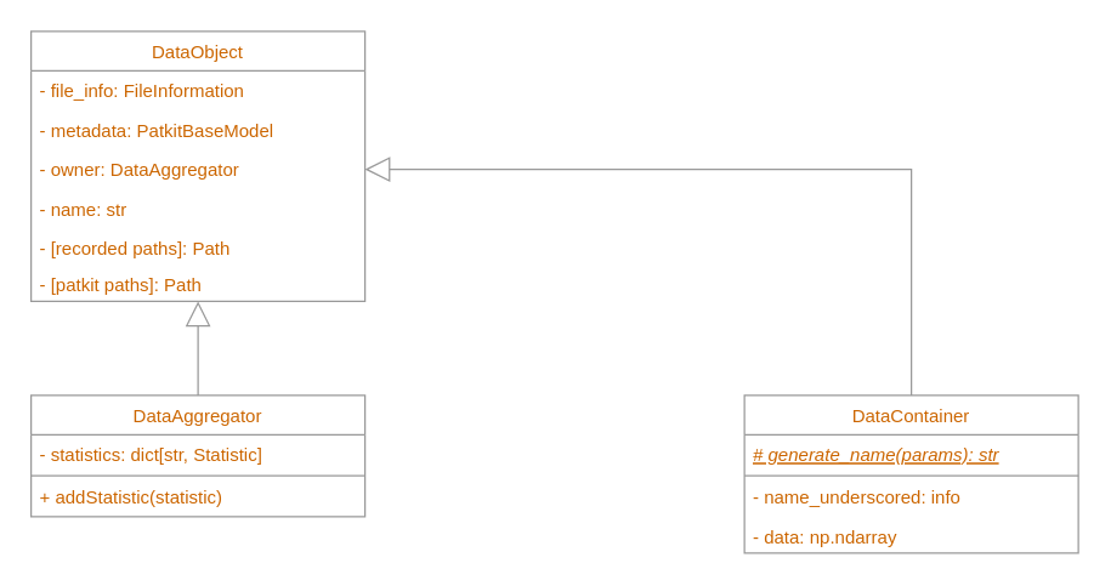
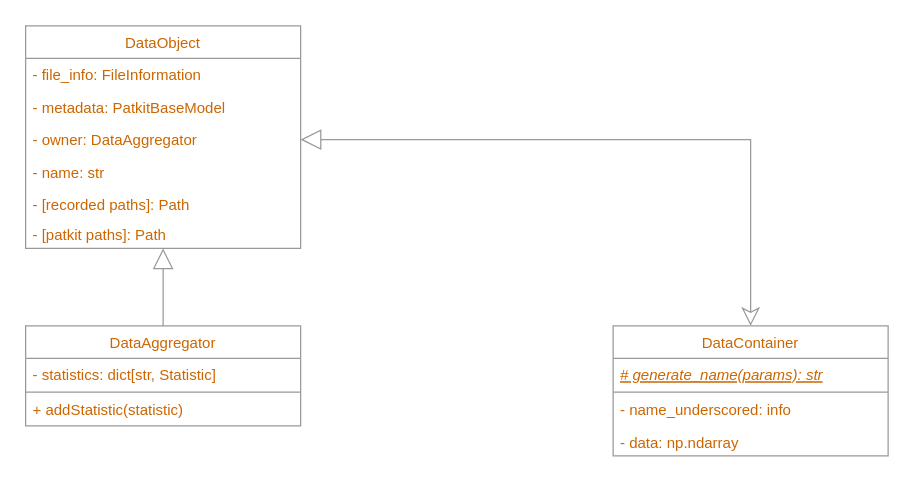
  <mxCell id="0" />
  <mxCell id="1" parent="0" />
  <mxCell id="2" value="DataObject" style="swimlane;fontStyle=0;childLayout=stackLayout;horizontal=1;startSize=26;fillColor=none;horizontalStack=0;resizeParent=1;resizeParentMax=0;resizeLast=0;collapsible=1;marginBottom=0;labelBorderColor=none;fontColor=#CC6600;strokeColor=#999999;" parent="1" vertex="1"><mxGeometry x="20" y="20" width="220" height="178" as="geometry" /></mxCell>
  <mxCell id="3" value="- file_info: FileInformation" style="text;strokeColor=none;fillColor=none;align=left;verticalAlign=top;spacingLeft=4;spacingRight=4;overflow=hidden;rotatable=0;points=[[0,0.5],[1,0.5]];portConstraint=eastwest;labelBorderColor=none;fontColor=#CC6600;" vertex="1" parent="2"><mxGeometry y="26" width="220" height="26" as="geometry" /></mxCell>
  <mxCell id="4" value="- metadata: PatkitBaseModel" style="text;strokeColor=none;fillColor=none;align=left;verticalAlign=top;spacingLeft=4;spacingRight=4;overflow=hidden;rotatable=0;points=[[0,0.5],[1,0.5]];portConstraint=eastwest;labelBorderColor=none;fontColor=#CC6600;" vertex="1" parent="2"><mxGeometry y="52" width="220" height="26" as="geometry" /></mxCell>
  <mxCell id="5" value="- owner: DataAggregator" style="text;strokeColor=none;fillColor=none;align=left;verticalAlign=top;spacingLeft=4;spacingRight=4;overflow=hidden;rotatable=0;points=[[0,0.5],[1,0.5]];portConstraint=eastwest;labelBorderColor=none;fontColor=#CC6600;" parent="2" vertex="1"><mxGeometry y="78" width="220" height="26" as="geometry" /></mxCell>
  <mxCell id="6" value="- name: str" style="text;strokeColor=none;fillColor=none;align=left;verticalAlign=top;spacingLeft=4;spacingRight=4;overflow=hidden;rotatable=0;points=[[0,0.5],[1,0.5]];portConstraint=eastwest;labelBorderColor=none;fontColor=#CC6600;" parent="2" vertex="1"><mxGeometry y="104" width="220" height="26" as="geometry" /></mxCell>
  <mxCell id="7" value="- [recorded paths]: Path" style="text;strokeColor=none;fillColor=none;align=left;verticalAlign=top;spacingLeft=4;spacingRight=4;overflow=hidden;rotatable=0;points=[[0,0.5],[1,0.5]];portConstraint=eastwest;labelBorderColor=none;fontColor=#CC6600;" parent="2" vertex="1"><mxGeometry y="130" width="220" height="24" as="geometry" /></mxCell>
  <mxCell id="8" value="- [patkit paths]: Path" style="text;strokeColor=none;fillColor=none;align=left;verticalAlign=top;spacingLeft=4;spacingRight=4;overflow=hidden;rotatable=0;points=[[0,0.5],[1,0.5]];portConstraint=eastwest;labelBorderColor=none;fontColor=#CC6600;" parent="2" vertex="1"><mxGeometry y="154" width="220" height="24" as="geometry" /></mxCell>
  <mxCell id="9" value="" style="endArrow=none;html=1;endSize=12;startArrow=block;startSize=14;startFill=0;edgeStyle=orthogonalEdgeStyle;rounded=0;fontColor=#CC6600;entryX=0.5;entryY=0;entryDx=0;entryDy=0;strokeColor=#999999;endFill=0;" parent="1" source="2" target="16" edge="1"><mxGeometry relative="1" as="geometry"><mxPoint x="120" y="130" as="sourcePoint" /><mxPoint x="130" y="250" as="targetPoint" /></mxGeometry></mxCell>
- <mxCell id="10" value="" style="endArrow=none;html=1;endSize=12;startArrow=block;startSize=14;startFill=0;edgeStyle=orthogonalEdgeStyle;rounded=0;fontColor=#CC6600;strokeColor=#999999;exitX=1;exitY=0.5;exitDx=0;exitDy=0;endFill=0;entryX=0.5;entryY=0;entryDx=0;entryDy=0;" parent="1" source="5" target="11" edge="1"><mxGeometry relative="1" as="geometry"><mxPoint x="418" y="170" as="sourcePoint" /><mxPoint x="460" y="210" as="targetPoint" /></mxGeometry></mxCell>
+ <mxCell id="10" value="" style="endArrow=classic;html=1;endSize=12;startArrow=block;startSize=14;startFill=0;edgeStyle=orthogonalEdgeStyle;rounded=0;fontColor=#CC6600;strokeColor=#999999;exitX=1;exitY=0.5;exitDx=0;exitDy=0;endFill=0;entryX=0.5;entryY=0;entryDx=0;entryDy=0;" parent="1" source="5" target="11" edge="1"><mxGeometry relative="1" as="geometry"><mxPoint x="418" y="170" as="sourcePoint" /><mxPoint x="460" y="210" as="targetPoint" /></mxGeometry></mxCell>
  <mxCell id="11" value="DataContainer" style="swimlane;fontStyle=0;childLayout=stackLayout;horizontal=1;startSize=26;fillColor=none;horizontalStack=0;resizeParent=1;resizeParentMax=0;resizeLast=0;collapsible=1;marginBottom=0;labelBorderColor=none;fontColor=#CC6600;strokeColor=#999999;" parent="1" vertex="1"><mxGeometry x="490" y="260" width="220" height="104" as="geometry" /></mxCell>
  <mxCell id="12" value="# generate_name(params): str" style="text;strokeColor=none;fillColor=none;align=left;verticalAlign=top;spacingLeft=4;spacingRight=4;overflow=hidden;rotatable=0;points=[[0,0.5],[1,0.5]];portConstraint=eastwest;labelBorderColor=none;fontColor=#CC6600;fontStyle=6" parent="11" vertex="1"><mxGeometry y="26" width="220" height="26" as="geometry" /></mxCell>
  <mxCell id="13" value="" style="line;strokeWidth=1;fillColor=none;align=left;verticalAlign=middle;spacingTop=-1;spacingLeft=3;spacingRight=3;rotatable=0;labelPosition=right;points=[];portConstraint=eastwest;strokeColor=inherit;" vertex="1" parent="11"><mxGeometry y="52" width="220" height="2" as="geometry" /></mxCell>
  <mxCell id="14" value="- name_underscored: info" style="text;strokeColor=none;fillColor=none;align=left;verticalAlign=top;spacingLeft=4;spacingRight=4;overflow=hidden;rotatable=0;points=[[0,0.5],[1,0.5]];portConstraint=eastwest;labelBorderColor=none;fontColor=#CC6600;" parent="11" vertex="1"><mxGeometry y="54" width="220" height="26" as="geometry" /></mxCell>
  <mxCell id="15" value="- data: np.ndarray" style="text;strokeColor=none;fillColor=none;align=left;verticalAlign=top;spacingLeft=4;spacingRight=4;overflow=hidden;rotatable=0;points=[[0,0.5],[1,0.5]];portConstraint=eastwest;labelBorderColor=none;fontColor=#CC6600;" parent="11" vertex="1"><mxGeometry y="80" width="220" height="24" as="geometry" /></mxCell>
  <mxCell id="16" value="DataAggregator" style="swimlane;fontStyle=0;childLayout=stackLayout;horizontal=1;startSize=26;fillColor=none;horizontalStack=0;resizeParent=1;resizeParentMax=0;resizeLast=0;collapsible=1;marginBottom=0;labelBorderColor=none;fontColor=#CC6600;strokeColor=#999999;" parent="1" vertex="1"><mxGeometry x="20" y="260" width="220" height="80" as="geometry" /></mxCell>
  <mxCell id="17" value="- statistics: dict[str, Statistic] " style="text;strokeColor=none;fillColor=none;align=left;verticalAlign=top;spacingLeft=4;spacingRight=4;overflow=hidden;rotatable=0;points=[[0,0.5],[1,0.5]];portConstraint=eastwest;labelBorderColor=none;fontColor=#CC6600;" parent="16" vertex="1"><mxGeometry y="26" width="220" height="26" as="geometry" /></mxCell>
  <mxCell id="18" value="" style="line;strokeWidth=1;fillColor=none;align=left;verticalAlign=middle;spacingTop=-1;spacingLeft=3;spacingRight=3;rotatable=0;labelPosition=right;points=[];portConstraint=eastwest;strokeColor=inherit;" vertex="1" parent="16"><mxGeometry y="52" width="220" height="2" as="geometry" /></mxCell>
  <mxCell id="19" value="+ addStatistic(statistic)" style="text;strokeColor=none;fillColor=none;align=left;verticalAlign=top;spacingLeft=4;spacingRight=4;overflow=hidden;rotatable=0;points=[[0,0.5],[1,0.5]];portConstraint=eastwest;labelBorderColor=none;fontColor=#CC6600;" parent="16" vertex="1"><mxGeometry y="54" width="220" height="26" as="geometry" /></mxCell>
